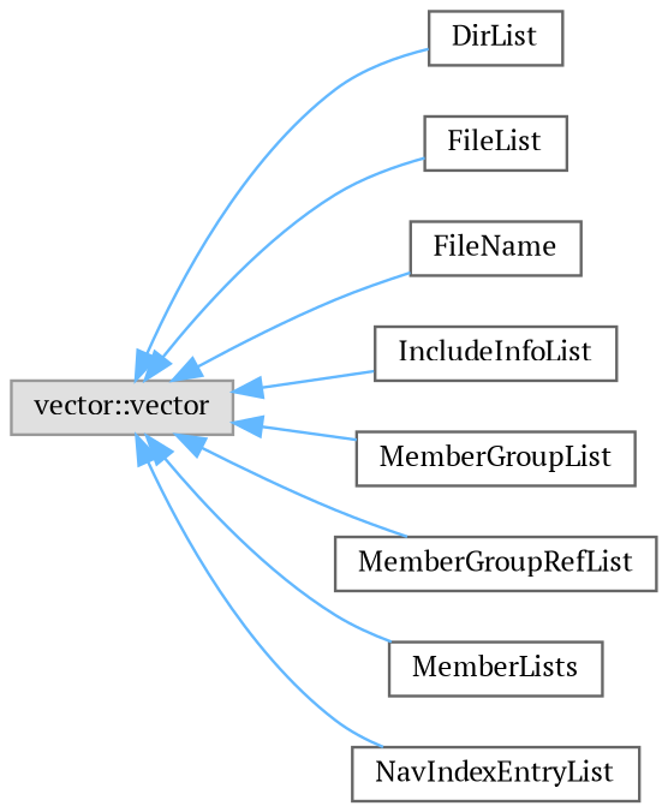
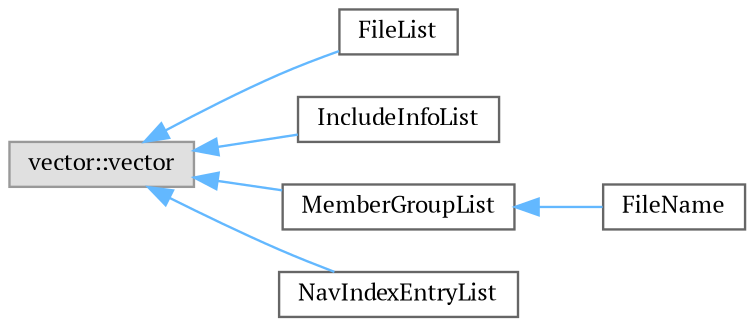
  digraph {
    fontname="PT Serif"
    rankdir=LR
    node [color=grey40 fillcolor=white fontname="PT Serif" fontsize=10 shape=box style=filled]
    edge [color=steelblue1 dir=back fontname="PT Serif" fontsize=10 labelfontname=Helvetica labelfontsize=10 style=solid]
    n1 [color=grey60 fillcolor="#E0E0E0" height=0.2 label="vector::vector" width=0.4]
-   n2 [height=0.2 label=DirList width=0.4]
    n3 [height=0.2 label=FileList width=0.4]
    n4 [height=0.2 label=FileName width=0.4]
    n5 [height=0.2 label=IncludeInfoList width=0.4]
    n6 [height=0.2 label=MemberGroupList width=0.4]
-   n7 [height=0.2 label=MemberGroupRefList width=0.4]
-   n8 [height=0.2 label=MemberLists width=0.4]
    n9 [height=0.2 label=NavIndexEntryList width=0.4]
-   n1 -> n2
    n1 -> n3
-   n1 -> n4
+   n6 -> n4
    n1 -> n5
    n1 -> n6
-   n1 -> n7
-   n1 -> n8
    n1 -> n9
  }
